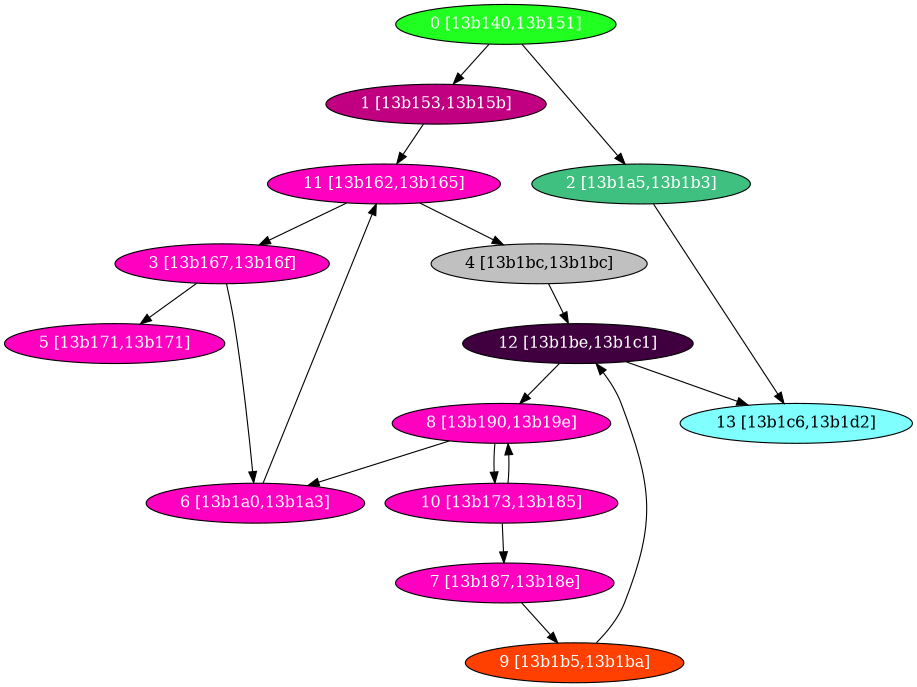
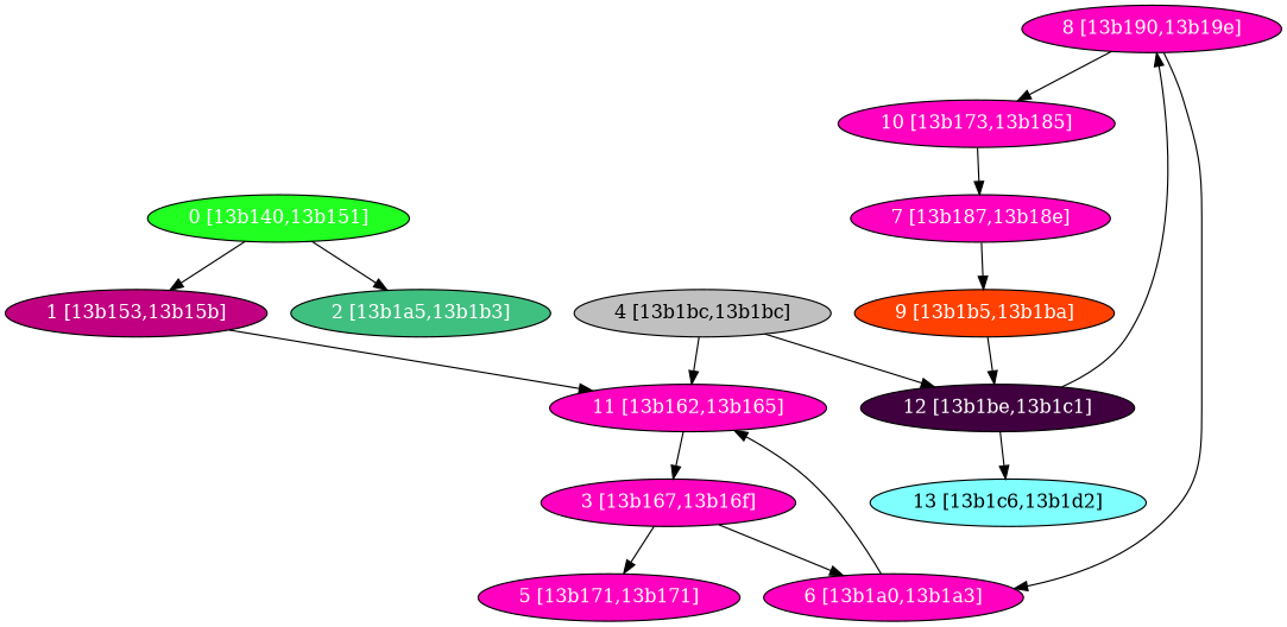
  digraph {
    node [fillcolor="#FF00C0" fontcolor="#ffffff" shape=oval style=filled]
    n1 [fillcolor="#20FF20" label="0 [13b140,13b151]"]
    n2 [fillcolor="#C00080" label="1 [13b153,13b15b]"]
    n3 [fillcolor="#40C080" label="2 [13b1a5,13b1b3]"]
    n4 [label="11 [13b162,13b165]"]
    n5 [fillcolor="#80FFFF" fontcolor="#000000" label="13 [13b1c6,13b1d2]"]
    n6 [label="3 [13b167,13b16f]"]
    n7 [fillcolor="#C0C0C0" fontcolor="#000000" label="4 [13b1bc,13b1bc]"]
    n8 [label="5 [13b171,13b171]"]
    n9 [label="6 [13b1a0,13b1a3]"]
    n10 [fillcolor="#400040" label="12 [13b1be,13b1c1]"]
    n11 [label="8 [13b190,13b19e]"]
    n12 [label="10 [13b173,13b185]"]
    n13 [label="7 [13b187,13b18e]"]
    n14 [fillcolor="#FF4000" label="9 [13b1b5,13b1ba]"]
    n1 -> n2
    n1 -> n3
    n2 -> n4
-   n3 -> n5
    n4 -> n6
-   n4 -> n7
+   n7 -> n4
    n6 -> n8
    n6 -> n9
    n7 -> n10
    n9 -> n4
    n10 -> n5
    n10 -> n11
    n11 -> n9
    n11 -> n12
-   n12 -> n11
    n12 -> n13
    n13 -> n14
    n14 -> n10
  }
